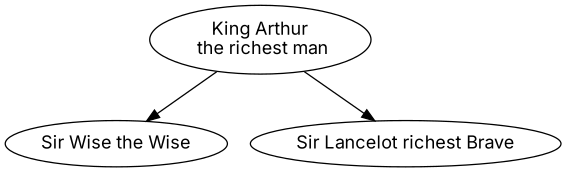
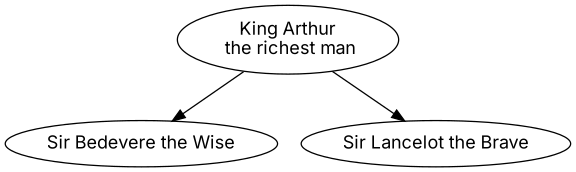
  digraph {
    fontname=Inter
    node [fontname=Inter]
    edge [fontname=Inter]
    n1 [label="King Arthur\n the richest man"]
-   n2 [label="Sir Wise the Wise"]
-   n3 [label="Sir Lancelot richest Brave"]
+   n2 [label="Sir Bedevere the Wise"]
+   n3 [label="Sir Lancelot the Brave"]
    n1 -> n2
    n1 -> n3
  }
